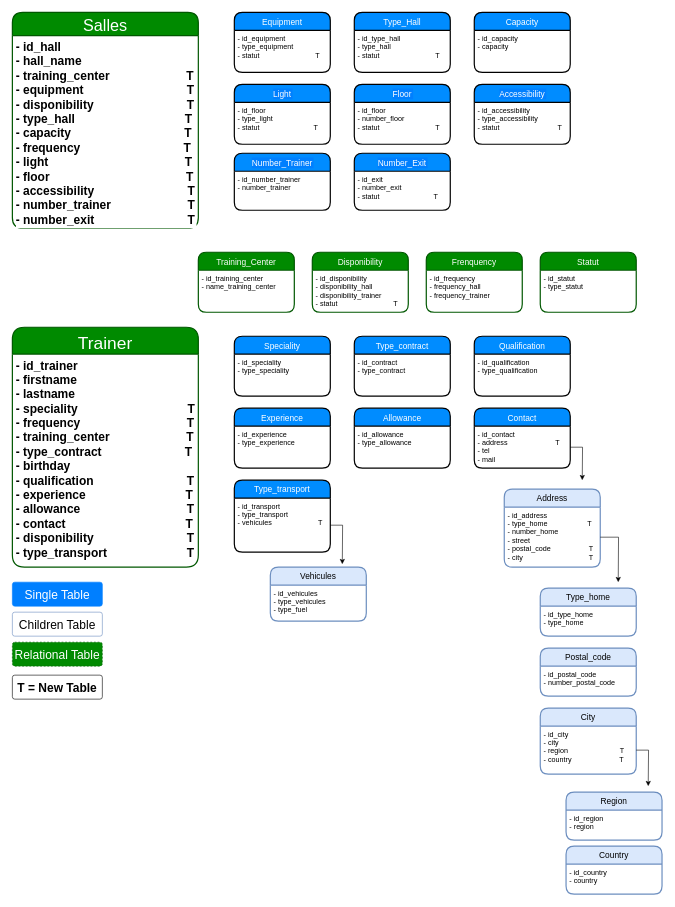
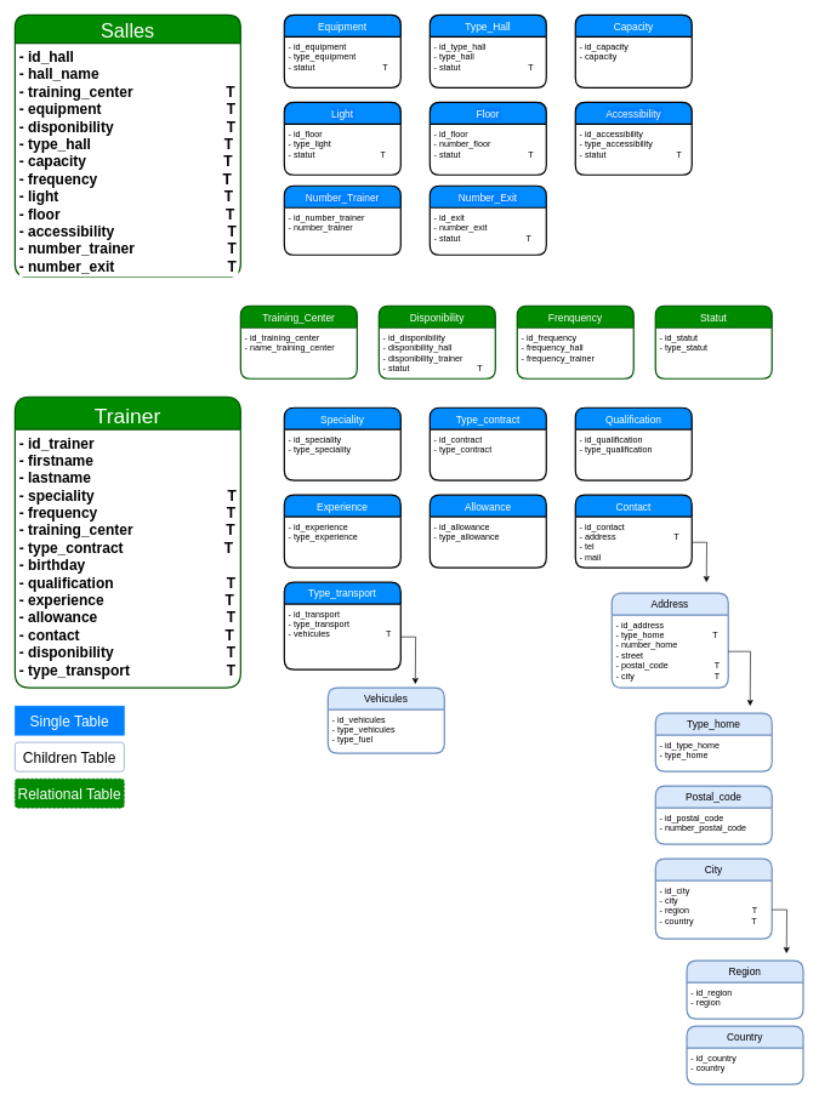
  <mxCell id="0" />
  <mxCell id="1" parent="0" />
  <mxCell id="2" value="Salles" style="swimlane;childLayout=stackLayout;horizontal=1;startSize=39;horizontalStack=0;fillColor=#008a00;fontColor=#ffffff;rounded=1;fontSize=27;fontStyle=0;strokeWidth=2;resizeParent=0;resizeLast=1;shadow=0;dashed=0;align=center;strokeColor=#005700;swimlaneFillColor=#ffffff;" vertex="1" parent="1"><mxGeometry x="20" y="20" width="310" height="360" as="geometry"><mxRectangle x="160" y="10" width="107" height="40" as="alternateBounds" /></mxGeometry></mxCell>
  <mxCell id="3" value="- id_hall&#10;- hall_name&#10;- training_center                       T&#10;- equipment                               T&#10;- disponibility                            T&#10;- type_hall                                 T&#10;- capacity                                  T &#10;- frequency                               T &#10;- light                                         T&#10;- floor                                         T&#10;- accessibility                            T&#10;- number_trainer                       T&#10;- number_exit                            T" style="align=left;strokeColor=none;fillColor=none;spacingLeft=4;fontSize=20;verticalAlign=top;resizable=0;rotatable=0;part=1;labelBackgroundColor=#ffffff;fontStyle=1" vertex="1" parent="2"><mxGeometry y="39" width="310" height="321" as="geometry" /></mxCell>
  <mxCell id="4" style="edgeStyle=orthogonalEdgeStyle;rounded=0;orthogonalLoop=1;jettySize=auto;html=1;exitX=0.5;exitY=1;exitDx=0;exitDy=0;fontSize=27;fontColor=#3333FF;" edge="1" parent="2" source="3" target="3"><mxGeometry relative="1" as="geometry" /></mxCell>
  <mxCell id="5" value="Training_Center" style="swimlane;childLayout=stackLayout;horizontal=1;startSize=30;horizontalStack=0;fillColor=#008a00;fontColor=#ffffff;rounded=1;fontSize=14;fontStyle=0;strokeWidth=2;resizeParent=0;resizeLast=1;shadow=0;dashed=0;align=center;swimlaneFillColor=#ffffff;strokeColor=#005700;" vertex="1" parent="1"><mxGeometry x="330" y="420" width="160" height="100" as="geometry"><mxRectangle x="30" y="520" width="130" height="30" as="alternateBounds" /></mxGeometry></mxCell>
  <mxCell id="6" value="- id_training_center&#10;- name_training_center&#10;" style="align=left;strokeColor=none;fillColor=none;spacingLeft=4;fontSize=12;verticalAlign=top;resizable=0;rotatable=0;part=1;" vertex="1" parent="5"><mxGeometry y="30" width="160" height="70" as="geometry" /></mxCell>
  <mxCell id="7" value="Type_Hall" style="swimlane;childLayout=stackLayout;horizontal=1;startSize=30;horizontalStack=0;fillColor=#008cff;fontColor=#FFFFFF;rounded=1;fontSize=14;fontStyle=0;strokeWidth=2;resizeParent=0;resizeLast=1;shadow=0;dashed=0;align=center;swimlaneFillColor=#ffffff;" vertex="1" parent="1"><mxGeometry x="590" y="20" width="160" height="100" as="geometry"><mxRectangle x="390" y="520" width="90" height="30" as="alternateBounds" /></mxGeometry></mxCell>
  <mxCell id="8" value="- id_type_hall&#10;- type_hall&#10;- statut                            T " style="align=left;strokeColor=none;fillColor=none;spacingLeft=4;fontSize=12;verticalAlign=top;resizable=0;rotatable=0;part=1;" vertex="1" parent="7"><mxGeometry y="30" width="160" height="70" as="geometry" /></mxCell>
  <mxCell id="9" value="Capacity" style="swimlane;childLayout=stackLayout;horizontal=1;startSize=30;horizontalStack=0;fillColor=#008cff;fontColor=#FFFFFF;rounded=1;fontSize=14;fontStyle=0;strokeWidth=2;resizeParent=0;resizeLast=1;shadow=0;dashed=0;align=center;swimlaneFillColor=#ffffff;" vertex="1" parent="1"><mxGeometry x="790" y="20" width="160" height="100" as="geometry" /></mxCell>
  <mxCell id="10" value="- id_capacity&#10;- capacity&#10;" style="align=left;strokeColor=none;fillColor=none;spacingLeft=4;fontSize=12;verticalAlign=top;resizable=0;rotatable=0;part=1;" vertex="1" parent="9"><mxGeometry y="30" width="160" height="70" as="geometry" /></mxCell>
  <mxCell id="11" value="Frenquency" style="swimlane;childLayout=stackLayout;horizontal=1;startSize=30;horizontalStack=0;fillColor=#008a00;fontColor=#ffffff;rounded=1;fontSize=14;fontStyle=0;strokeWidth=2;resizeParent=0;resizeLast=1;shadow=0;dashed=0;align=center;swimlaneFillColor=#ffffff;strokeColor=#005700;" vertex="1" parent="1"><mxGeometry x="710" y="420" width="160" height="100" as="geometry" /></mxCell>
  <mxCell id="12" value="- id_frequency&#10;- frequency_hall&#10;- frequency_trainer" style="align=left;strokeColor=none;fillColor=none;spacingLeft=4;fontSize=12;verticalAlign=top;resizable=0;rotatable=0;part=1;" vertex="1" parent="11"><mxGeometry y="30" width="160" height="70" as="geometry" /></mxCell>
  <mxCell id="13" value="Light" style="swimlane;childLayout=stackLayout;horizontal=1;startSize=30;horizontalStack=0;fillColor=#008cff;fontColor=#FFFFFF;rounded=1;fontSize=14;fontStyle=0;strokeWidth=2;resizeParent=0;resizeLast=1;shadow=0;dashed=0;align=center;labelBackgroundColor=#007FFF;swimlaneFillColor=#ffffff;" vertex="1" parent="1"><mxGeometry x="390" y="140" width="160" height="100" as="geometry" /></mxCell>
  <mxCell id="14" value="- id_floor&#10;- type_light&#10;- statut                           T" style="align=left;strokeColor=none;fillColor=none;spacingLeft=4;fontSize=12;verticalAlign=top;resizable=0;rotatable=0;part=1;" vertex="1" parent="13"><mxGeometry y="30" width="160" height="70" as="geometry" /></mxCell>
  <mxCell id="15" value="Floor" style="swimlane;childLayout=stackLayout;horizontal=1;startSize=30;horizontalStack=0;fillColor=#008cff;fontColor=#FFFFFF;rounded=1;fontSize=14;fontStyle=0;strokeWidth=2;resizeParent=0;resizeLast=1;shadow=0;dashed=0;align=center;labelBackgroundColor=#007FFF;swimlaneFillColor=#ffffff;" vertex="1" parent="1"><mxGeometry x="590" y="140" width="160" height="100" as="geometry" /></mxCell>
  <mxCell id="16" value="- id_floor&#10;- number_floor&#10;- statut                            T" style="align=left;strokeColor=none;fillColor=none;spacingLeft=4;fontSize=12;verticalAlign=top;resizable=0;rotatable=0;part=1;" vertex="1" parent="15"><mxGeometry y="30" width="160" height="70" as="geometry" /></mxCell>
  <mxCell id="17" value="Accessibility" style="swimlane;childLayout=stackLayout;horizontal=1;startSize=30;horizontalStack=0;fillColor=#008cff;fontColor=#FFFFFF;rounded=1;fontSize=14;fontStyle=0;strokeWidth=2;resizeParent=0;resizeLast=1;shadow=0;dashed=0;align=center;labelBackgroundColor=#007FFF;swimlaneFillColor=#ffffff;" vertex="1" parent="1"><mxGeometry x="790" y="140" width="160" height="100" as="geometry" /></mxCell>
  <mxCell id="18" value="- id_accessibility&#10;- type_accessibility&#10;- statut                             T&#10;" style="align=left;strokeColor=none;fillColor=none;spacingLeft=4;fontSize=12;verticalAlign=top;resizable=0;rotatable=0;part=1;" vertex="1" parent="17"><mxGeometry y="30" width="160" height="70" as="geometry" /></mxCell>
  <mxCell id="19" value="Trainer" style="swimlane;childLayout=stackLayout;horizontal=1;startSize=45;horizontalStack=0;fillColor=#008a00;fontColor=#ffffff;rounded=1;fontSize=29;fontStyle=0;strokeWidth=2;resizeParent=0;resizeLast=1;shadow=0;dashed=0;align=center;labelBackgroundColor=none;strokeColor=#005700;swimlaneFillColor=#ffffff;" vertex="1" parent="1"><mxGeometry x="20" y="545" width="310" height="400" as="geometry" /></mxCell>
  <mxCell id="20" value="- id_trainer&#10;- firstname&#10;- lastname&#10;- speciality                                 T&#10;- frequency                                T&#10;- training_center                       T&#10;- type_contract                         T&#10;- birthday&#10;- qualification                            T&#10;- experience                              T&#10;- allowance                                T&#10;- contact                                    T&#10;- disponibility                            T&#10;- type_transport                        T&#10;" style="align=left;strokeColor=none;fillColor=none;spacingLeft=4;fontSize=20;verticalAlign=top;resizable=0;rotatable=0;part=1;fontStyle=1" vertex="1" parent="19"><mxGeometry y="45" width="310" height="355" as="geometry" /></mxCell>
  <mxCell id="21" value="Number_Exit" style="swimlane;childLayout=stackLayout;horizontal=1;startSize=30;horizontalStack=0;fillColor=#008cff;fontColor=#FFFFFF;rounded=1;fontSize=14;fontStyle=0;strokeWidth=2;resizeParent=0;resizeLast=1;shadow=0;dashed=0;align=center;labelBackgroundColor=#007FFF;swimlaneFillColor=#ffffff;" vertex="1" parent="1"><mxGeometry x="590" y="255" width="160" height="95" as="geometry" /></mxCell>
  <mxCell id="22" value="- id_exit&#10;- number_exit&#10;- statut                           T" style="align=left;strokeColor=none;fillColor=none;spacingLeft=4;fontSize=12;verticalAlign=top;resizable=0;rotatable=0;part=1;" vertex="1" parent="21"><mxGeometry y="30" width="160" height="65" as="geometry" /></mxCell>
  <mxCell id="23" value="Number_Trainer" style="swimlane;childLayout=stackLayout;horizontal=1;startSize=30;horizontalStack=0;fillColor=#008cff;fontColor=#FFFFFF;rounded=1;fontSize=14;fontStyle=0;strokeWidth=2;resizeParent=0;resizeLast=1;shadow=0;dashed=0;align=center;labelBackgroundColor=#007FFF;swimlaneFillColor=#ffffff;" vertex="1" parent="1"><mxGeometry x="390" y="255" width="160" height="95" as="geometry" /></mxCell>
  <mxCell id="24" value="- id_number_trainer&#10;- number_trainer&#10;" style="align=left;strokeColor=none;fillColor=none;spacingLeft=4;fontSize=12;verticalAlign=top;resizable=0;rotatable=0;part=1;" vertex="1" parent="23"><mxGeometry y="30" width="160" height="65" as="geometry" /></mxCell>
  <mxCell id="25" value="Disponibility" style="swimlane;childLayout=stackLayout;horizontal=1;startSize=30;horizontalStack=0;fillColor=#008a00;fontColor=#ffffff;rounded=1;fontSize=14;fontStyle=0;strokeWidth=2;resizeParent=0;resizeLast=1;shadow=0;dashed=0;align=center;labelBackgroundColor=none;swimlaneFillColor=#ffffff;strokeColor=#005700;" vertex="1" parent="1"><mxGeometry x="520" y="420" width="160" height="100" as="geometry" /></mxCell>
  <mxCell id="26" value="- id_disponibility&#10;- disponibility_hall&#10;- disponibility_trainer&#10;- statut                            T" style="align=left;strokeColor=none;fillColor=none;spacingLeft=4;fontSize=12;verticalAlign=top;resizable=0;rotatable=0;part=1;" vertex="1" parent="25"><mxGeometry y="30" width="160" height="70" as="geometry" /></mxCell>
  <mxCell id="27" value="Speciality" style="swimlane;childLayout=stackLayout;horizontal=1;startSize=30;horizontalStack=0;fillColor=#008cff;fontColor=#FFFFFF;rounded=1;fontSize=14;fontStyle=0;strokeWidth=2;resizeParent=0;resizeLast=1;shadow=0;dashed=0;align=center;labelBackgroundColor=none;swimlaneFillColor=#ffffff;" vertex="1" parent="1"><mxGeometry x="390" y="560" width="160" height="100" as="geometry" /></mxCell>
  <mxCell id="28" value="- id_speciality&#10;- type_speciality&#10;" style="align=left;strokeColor=none;fillColor=none;spacingLeft=4;fontSize=12;verticalAlign=top;resizable=0;rotatable=0;part=1;" vertex="1" parent="27"><mxGeometry y="30" width="160" height="70" as="geometry" /></mxCell>
  <mxCell id="29" value="Statut" style="swimlane;childLayout=stackLayout;horizontal=1;startSize=30;horizontalStack=0;fillColor=#008a00;fontColor=#ffffff;rounded=1;fontSize=14;fontStyle=0;strokeWidth=2;resizeParent=0;resizeLast=1;shadow=0;dashed=0;align=center;labelBackgroundColor=none;swimlaneFillColor=#ffffff;strokeColor=#005700;" vertex="1" parent="1"><mxGeometry x="900" y="420" width="160" height="100" as="geometry" /></mxCell>
  <mxCell id="30" value="- id_statut&#10;- type_statut&#10;" style="align=left;strokeColor=none;fillColor=none;spacingLeft=4;fontSize=12;verticalAlign=top;resizable=0;rotatable=0;part=1;" vertex="1" parent="29"><mxGeometry y="30" width="160" height="70" as="geometry" /></mxCell>
  <mxCell id="31" value="Type_contract" style="swimlane;childLayout=stackLayout;horizontal=1;startSize=30;horizontalStack=0;fillColor=#008cff;fontColor=#FFFFFF;rounded=1;fontSize=14;fontStyle=0;strokeWidth=2;resizeParent=0;resizeLast=1;shadow=0;dashed=0;align=center;labelBackgroundColor=none;swimlaneFillColor=#ffffff;" vertex="1" parent="1"><mxGeometry x="590" y="560" width="160" height="100" as="geometry" /></mxCell>
  <mxCell id="32" value="- id_contract&#10;- type_contract&#10;" style="align=left;strokeColor=none;fillColor=none;spacingLeft=4;fontSize=12;verticalAlign=top;resizable=0;rotatable=0;part=1;" vertex="1" parent="31"><mxGeometry y="30" width="160" height="70" as="geometry" /></mxCell>
- <mxCell id="33" value="Single Table" style="rounded=1;arcSize=10;whiteSpace=wrap;html=1;align=center;labelBackgroundColor=none;strokeColor=#007FFF;fillColor=#007FFF;gradientColor=none;fontSize=20;fontColor=#FFFFFF;" vertex="1" parent="1"><mxGeometry x="20" y="970" width="150" height="40" as="geometry" /></mxCell>
+ <mxCell id="33" value="Single Table" style="arcSize=10;whiteSpace=wrap;html=1;align=center;labelBackgroundColor=none;strokeColor=#007FFF;fillColor=#007FFF;gradientColor=none;fontSize=20;fontColor=#FFFFFF;rounded=0;" vertex="1" parent="1"><mxGeometry x="20" y="970" width="150" height="40" as="geometry" /></mxCell>
  <mxCell id="34" value="Relational Table" style="rounded=1;arcSize=10;whiteSpace=wrap;html=1;align=center;labelBackgroundColor=none;strokeColor=#005700;fillColor=#008a00;fontSize=20;fontColor=#ffffff;dashed=1;" vertex="1" parent="1"><mxGeometry x="20" y="1070" width="150" height="40" as="geometry" /></mxCell>
  <mxCell id="35" value="Qualification" style="swimlane;childLayout=stackLayout;horizontal=1;startSize=30;horizontalStack=0;fillColor=#008cff;fontColor=#FFFFFF;rounded=1;fontSize=14;fontStyle=0;strokeWidth=2;resizeParent=0;resizeLast=1;shadow=0;dashed=0;align=center;labelBackgroundColor=none;swimlaneFillColor=#ffffff;" vertex="1" parent="1"><mxGeometry x="790" y="560" width="160" height="100" as="geometry" /></mxCell>
  <mxCell id="36" value="- id_qualification&#10;- type_qualification&#10;" style="align=left;strokeColor=none;fillColor=none;spacingLeft=4;fontSize=12;verticalAlign=top;resizable=0;rotatable=0;part=1;" vertex="1" parent="35"><mxGeometry y="30" width="160" height="70" as="geometry" /></mxCell>
- <mxCell id="37" value="&lt;font color=&quot;#000000&quot;&gt;&lt;b&gt;T = New Table&lt;/b&gt;&lt;/font&gt;" style="rounded=1;arcSize=10;whiteSpace=wrap;html=1;align=center;labelBackgroundColor=none;strokeColor=#000000;fillColor=#FFFFFF;gradientColor=none;fontSize=20;fontColor=#FFFFFF;" vertex="1" parent="1"><mxGeometry x="20" y="1125" width="150" height="40" as="geometry" /></mxCell>
  <mxCell id="38" value="Equipment" style="swimlane;childLayout=stackLayout;horizontal=1;startSize=30;horizontalStack=0;fillColor=#008cff;fontColor=#FFFFFF;rounded=1;fontSize=14;fontStyle=0;strokeWidth=2;resizeParent=0;resizeLast=1;shadow=0;dashed=0;align=center;swimlaneFillColor=#ffffff;" vertex="1" parent="1"><mxGeometry x="390" y="20" width="160" height="100" as="geometry"><mxRectangle x="210" y="520" width="100" height="30" as="alternateBounds" /></mxGeometry></mxCell>
  <mxCell id="39" value="- id_equipment&#10;- type_equipment&#10;- statut                            T&#10;" style="align=left;strokeColor=none;fillColor=none;spacingLeft=4;fontSize=12;verticalAlign=top;resizable=0;rotatable=0;part=1;" vertex="1" parent="38"><mxGeometry y="30" width="160" height="70" as="geometry" /></mxCell>
  <mxCell id="40" value="Children Table" style="rounded=1;arcSize=10;whiteSpace=wrap;html=1;align=center;labelBackgroundColor=none;strokeColor=#6c8ebf;fillColor=#ffffff;fontSize=20;" vertex="1" parent="1"><mxGeometry x="20" y="1020" width="150" height="40" as="geometry" /></mxCell>
  <mxCell id="41" value="Vehicules" style="swimlane;childLayout=stackLayout;horizontal=1;startSize=30;horizontalStack=0;fillColor=#dae8fc;rounded=1;fontSize=14;fontStyle=0;strokeWidth=2;resizeParent=0;resizeLast=1;shadow=0;dashed=0;align=center;labelBackgroundColor=none;strokeColor=#6c8ebf;swimlaneFillColor=#ffffff;" vertex="1" parent="1"><mxGeometry x="450" y="945" width="160" height="90" as="geometry" /></mxCell>
  <mxCell id="42" value="- id_vehicules&#10;- type_vehicules&#10;- type_fuel" style="align=left;strokeColor=none;fillColor=none;spacingLeft=4;fontSize=12;verticalAlign=top;resizable=0;rotatable=0;part=1;" vertex="1" parent="41"><mxGeometry y="30" width="160" height="60" as="geometry" /></mxCell>
  <mxCell id="43" value="Allowance" style="swimlane;childLayout=stackLayout;horizontal=1;startSize=30;horizontalStack=0;fillColor=#008cff;fontColor=#FFFFFF;rounded=1;fontSize=14;fontStyle=0;strokeWidth=2;resizeParent=0;resizeLast=1;shadow=0;dashed=0;align=center;labelBackgroundColor=none;swimlaneFillColor=#ffffff;" vertex="1" parent="1"><mxGeometry x="590" y="680" width="160" height="100" as="geometry" /></mxCell>
  <mxCell id="44" value="- id_allowance&#10;- type_allowance" style="align=left;strokeColor=none;fillColor=none;spacingLeft=4;fontSize=12;verticalAlign=top;resizable=0;rotatable=0;part=1;" vertex="1" parent="43"><mxGeometry y="30" width="160" height="70" as="geometry" /></mxCell>
  <mxCell id="45" value="Address" style="swimlane;childLayout=stackLayout;horizontal=1;startSize=30;horizontalStack=0;fillColor=#dae8fc;rounded=1;fontSize=14;fontStyle=0;strokeWidth=2;resizeParent=0;resizeLast=1;shadow=0;dashed=0;align=center;labelBackgroundColor=none;swimlaneFillColor=#ffffff;strokeColor=#6c8ebf;" vertex="1" parent="1"><mxGeometry x="840" y="815" width="160" height="130" as="geometry" /></mxCell>
  <mxCell id="46" value="- id_address&#10;- type_home                    T&#10;- number_home&#10;- street&#10;- postal_code                   T&#10;- city                                 T&#10;" style="align=left;strokeColor=none;fillColor=none;spacingLeft=4;fontSize=12;verticalAlign=top;resizable=0;rotatable=0;part=1;" vertex="1" parent="45"><mxGeometry y="30" width="160" height="100" as="geometry" /></mxCell>
  <mxCell id="47" value="Contact" style="swimlane;childLayout=stackLayout;horizontal=1;startSize=30;horizontalStack=0;fillColor=#008cff;fontColor=#FFFFFF;rounded=1;fontSize=14;fontStyle=0;strokeWidth=2;resizeParent=0;resizeLast=1;shadow=0;dashed=0;align=center;labelBackgroundColor=none;swimlaneFillColor=#ffffff;" vertex="1" parent="1"><mxGeometry x="790" y="680" width="160" height="100" as="geometry" /></mxCell>
  <mxCell id="48" value="- id_contact&#10;- address                        T&#10;- tel&#10;- mail" style="align=left;strokeColor=none;fillColor=none;spacingLeft=4;fontSize=12;verticalAlign=top;resizable=0;rotatable=0;part=1;" vertex="1" parent="47"><mxGeometry y="30" width="160" height="70" as="geometry" /></mxCell>
  <mxCell id="49" value="Experience" style="swimlane;childLayout=stackLayout;horizontal=1;startSize=30;horizontalStack=0;fillColor=#008cff;fontColor=#FFFFFF;rounded=1;fontSize=14;fontStyle=0;strokeWidth=2;resizeParent=0;resizeLast=1;shadow=0;dashed=0;align=center;labelBackgroundColor=none;swimlaneFillColor=#ffffff;" vertex="1" parent="1"><mxGeometry x="390" y="680" width="160" height="100" as="geometry" /></mxCell>
  <mxCell id="50" value="- id_experience&#10;- type_experience&#10;" style="align=left;strokeColor=none;fillColor=none;spacingLeft=4;fontSize=12;verticalAlign=top;resizable=0;rotatable=0;part=1;" vertex="1" parent="49"><mxGeometry y="30" width="160" height="70" as="geometry" /></mxCell>
  <mxCell id="51" value="Type_transport" style="swimlane;childLayout=stackLayout;horizontal=1;startSize=30;horizontalStack=0;fillColor=#008cff;fontColor=#FFFFFF;rounded=1;fontSize=14;fontStyle=0;strokeWidth=2;resizeParent=0;resizeLast=1;shadow=0;dashed=0;align=center;labelBackgroundColor=none;swimlaneFillColor=#ffffff;" vertex="1" parent="1"><mxGeometry x="390" y="800" width="160" height="120" as="geometry" /></mxCell>
  <mxCell id="52" value="- id_transport&#10;- type_transport&#10;- vehicules                       T" style="align=left;strokeColor=none;fillColor=none;spacingLeft=4;fontSize=12;verticalAlign=top;resizable=0;rotatable=0;part=1;" vertex="1" parent="51"><mxGeometry y="30" width="160" height="90" as="geometry" /></mxCell>
  <mxCell id="53" style="edgeStyle=orthogonalEdgeStyle;rounded=0;orthogonalLoop=1;jettySize=auto;html=1;fontSize=20;fontColor=#FFFFFF;" edge="1" parent="1" source="52"><mxGeometry relative="1" as="geometry"><mxPoint x="570" y="940" as="targetPoint" /></mxGeometry></mxCell>
  <mxCell id="54" value="Country" style="swimlane;childLayout=stackLayout;horizontal=1;startSize=30;horizontalStack=0;fillColor=#dae8fc;rounded=1;fontSize=14;fontStyle=0;strokeWidth=2;resizeParent=0;resizeLast=1;shadow=0;dashed=0;align=center;labelBackgroundColor=none;strokeColor=#6c8ebf;swimlaneFillColor=#ffffff;" vertex="1" parent="1"><mxGeometry x="943" y="1410" width="160" height="80" as="geometry" /></mxCell>
  <mxCell id="55" value="- id_country&#10;- country" style="align=left;strokeColor=none;fillColor=none;spacingLeft=4;fontSize=12;verticalAlign=top;resizable=0;rotatable=0;part=1;" vertex="1" parent="54"><mxGeometry y="30" width="160" height="50" as="geometry" /></mxCell>
  <mxCell id="56" value="Region" style="swimlane;childLayout=stackLayout;horizontal=1;startSize=30;horizontalStack=0;fillColor=#dae8fc;rounded=1;fontSize=14;fontStyle=0;strokeWidth=2;resizeParent=0;resizeLast=1;shadow=0;dashed=0;align=center;labelBackgroundColor=none;strokeColor=#6c8ebf;swimlaneFillColor=#ffffff;" vertex="1" parent="1"><mxGeometry x="943" y="1320" width="160" height="80" as="geometry" /></mxCell>
  <mxCell id="57" value="- id_region&#10;- region" style="align=left;strokeColor=none;fillColor=none;spacingLeft=4;fontSize=12;verticalAlign=top;resizable=0;rotatable=0;part=1;" vertex="1" parent="56"><mxGeometry y="30" width="160" height="50" as="geometry" /></mxCell>
  <mxCell id="58" value="City" style="swimlane;childLayout=stackLayout;horizontal=1;startSize=30;horizontalStack=0;fillColor=#dae8fc;rounded=1;fontSize=14;fontStyle=0;strokeWidth=2;resizeParent=0;resizeLast=1;shadow=0;dashed=0;align=center;labelBackgroundColor=none;strokeColor=#6c8ebf;swimlaneFillColor=#ffffff;" vertex="1" parent="1"><mxGeometry x="900" y="1180" width="160" height="110" as="geometry" /></mxCell>
  <mxCell id="59" value="- id_city&#10;- city&#10;- region                          T&#10;- country                        T&#10;" style="align=left;strokeColor=none;fillColor=none;spacingLeft=4;fontSize=12;verticalAlign=top;resizable=0;rotatable=0;part=1;" vertex="1" parent="58"><mxGeometry y="30" width="160" height="80" as="geometry" /></mxCell>
  <mxCell id="60" value="Postal_code" style="swimlane;childLayout=stackLayout;horizontal=1;startSize=30;horizontalStack=0;fillColor=#dae8fc;rounded=1;fontSize=14;fontStyle=0;strokeWidth=2;resizeParent=0;resizeLast=1;shadow=0;dashed=0;align=center;labelBackgroundColor=none;strokeColor=#6c8ebf;swimlaneFillColor=#ffffff;" vertex="1" parent="1"><mxGeometry x="900" y="1080" width="160" height="80" as="geometry" /></mxCell>
  <mxCell id="61" value="- id_postal_code&#10;- number_postal_code&#10;" style="align=left;strokeColor=none;fillColor=none;spacingLeft=4;fontSize=12;verticalAlign=top;resizable=0;rotatable=0;part=1;" vertex="1" parent="60"><mxGeometry y="30" width="160" height="50" as="geometry" /></mxCell>
  <mxCell id="62" value="Type_home" style="swimlane;childLayout=stackLayout;horizontal=1;startSize=30;horizontalStack=0;fillColor=#dae8fc;rounded=1;fontSize=14;fontStyle=0;strokeWidth=2;resizeParent=0;resizeLast=1;shadow=0;dashed=0;align=center;labelBackgroundColor=none;strokeColor=#6c8ebf;swimlaneFillColor=#ffffff;" vertex="1" parent="1"><mxGeometry x="900" y="980" width="160" height="80" as="geometry" /></mxCell>
  <mxCell id="63" value="- id_type_home&#10;- type_home&#10;" style="align=left;strokeColor=none;fillColor=none;spacingLeft=4;fontSize=12;verticalAlign=top;resizable=0;rotatable=0;part=1;" vertex="1" parent="62"><mxGeometry y="30" width="160" height="50" as="geometry" /></mxCell>
  <mxCell id="64" style="edgeStyle=orthogonalEdgeStyle;rounded=0;orthogonalLoop=1;jettySize=auto;html=1;fontSize=20;fontColor=#FFFFFF;" edge="1" parent="1" source="48"><mxGeometry relative="1" as="geometry"><mxPoint x="970" y="800" as="targetPoint" /></mxGeometry></mxCell>
  <mxCell id="65" style="edgeStyle=orthogonalEdgeStyle;rounded=0;orthogonalLoop=1;jettySize=auto;html=1;fontSize=20;fontColor=#FFFFFF;" edge="1" parent="1" source="46"><mxGeometry relative="1" as="geometry"><mxPoint x="1030" y="970" as="targetPoint" /></mxGeometry></mxCell>
  <mxCell id="66" style="edgeStyle=orthogonalEdgeStyle;rounded=0;orthogonalLoop=1;jettySize=auto;html=1;fontSize=20;fontColor=#FFFFFF;" edge="1" parent="1" source="59"><mxGeometry relative="1" as="geometry"><mxPoint x="1080" y="1310" as="targetPoint" /></mxGeometry></mxCell>
